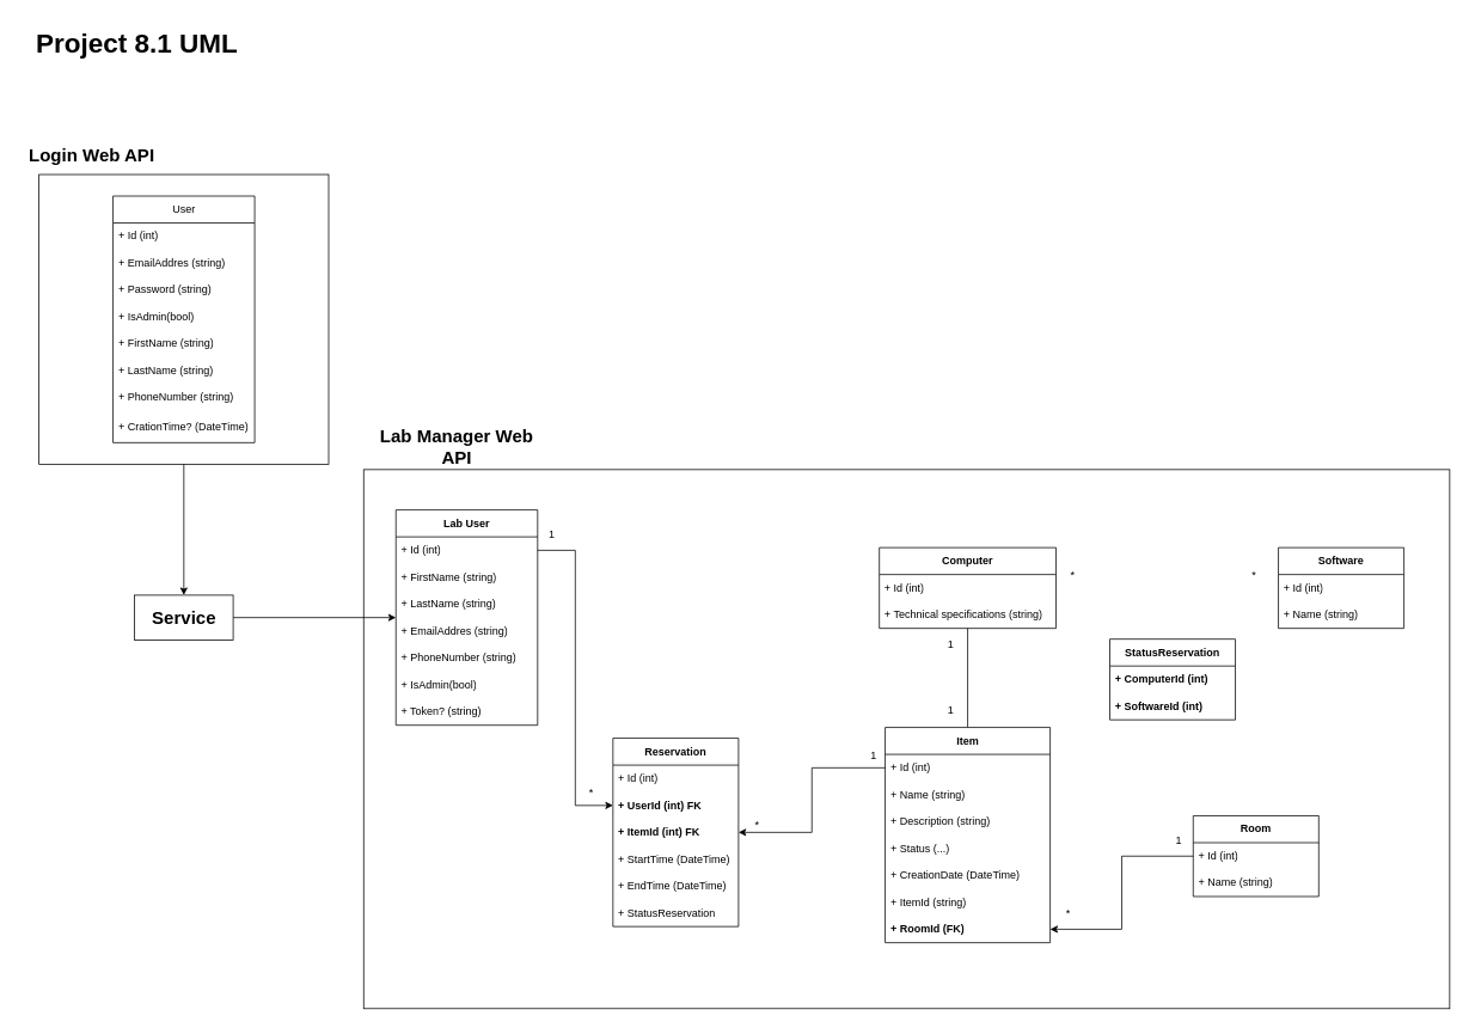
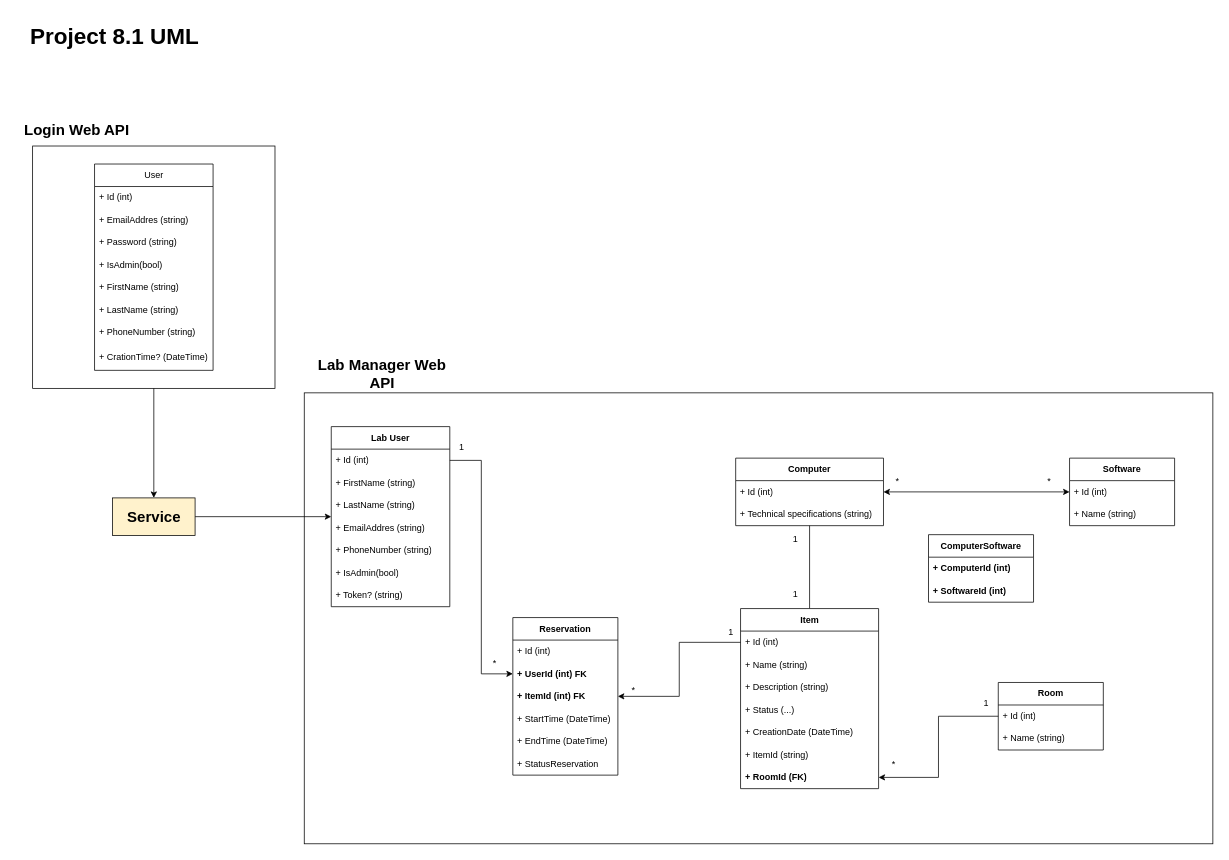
  <mxCell id="0" />
  <mxCell id="1" parent="0" />
  <mxCell id="2" value="" style="rounded=0;whiteSpace=wrap;html=1;" vertex="1" parent="1"><mxGeometry x="405" y="523" width="1211" height="601" as="geometry" /></mxCell>
  <mxCell id="3" style="edgeStyle=orthogonalEdgeStyle;rounded=0;orthogonalLoop=1;jettySize=auto;html=1;" parent="1" source="4" target="17" edge="1"><mxGeometry relative="1" as="geometry" /></mxCell>
  <mxCell id="4" value="" style="whiteSpace=wrap;html=1;aspect=fixed;fillColor=none;movable=1;resizable=1;rotatable=1;deletable=1;editable=1;locked=0;connectable=1;" parent="1" vertex="1"><mxGeometry x="43" y="194" width="323" height="323" as="geometry" /></mxCell>
  <mxCell id="5" value="User" style="swimlane;fontStyle=0;childLayout=stackLayout;horizontal=1;startSize=30;horizontalStack=0;resizeParent=1;resizeParentMax=0;resizeLast=0;collapsible=1;marginBottom=0;whiteSpace=wrap;html=1;" parent="1" vertex="1"><mxGeometry x="125.5" y="218" width="158" height="275" as="geometry" /></mxCell>
  <mxCell id="6" value="+ Id (int)" style="text;strokeColor=none;fillColor=none;align=left;verticalAlign=middle;spacingLeft=4;spacingRight=4;overflow=hidden;points=[[0,0.5],[1,0.5]];portConstraint=eastwest;rotatable=0;whiteSpace=wrap;html=1;" parent="5" vertex="1"><mxGeometry y="30" width="158" height="30" as="geometry" /></mxCell>
  <mxCell id="7" value="+ EmailAddres (string)" style="text;strokeColor=none;fillColor=none;align=left;verticalAlign=middle;spacingLeft=4;spacingRight=4;overflow=hidden;points=[[0,0.5],[1,0.5]];portConstraint=eastwest;rotatable=0;whiteSpace=wrap;html=1;" parent="5" vertex="1"><mxGeometry y="60" width="158" height="30" as="geometry" /></mxCell>
  <mxCell id="8" value="+ Password (string)" style="text;strokeColor=none;fillColor=none;align=left;verticalAlign=middle;spacingLeft=4;spacingRight=4;overflow=hidden;points=[[0,0.5],[1,0.5]];portConstraint=eastwest;rotatable=0;whiteSpace=wrap;html=1;" parent="5" vertex="1"><mxGeometry y="90" width="158" height="30" as="geometry" /></mxCell>
  <mxCell id="9" value="+ IsAdmin(bool)" style="text;strokeColor=none;fillColor=none;align=left;verticalAlign=middle;spacingLeft=4;spacingRight=4;overflow=hidden;points=[[0,0.5],[1,0.5]];portConstraint=eastwest;rotatable=0;whiteSpace=wrap;html=1;" parent="5" vertex="1"><mxGeometry y="120" width="158" height="30" as="geometry" /></mxCell>
  <mxCell id="10" value="+ FirstName (string)" style="text;strokeColor=none;fillColor=none;align=left;verticalAlign=middle;spacingLeft=4;spacingRight=4;overflow=hidden;points=[[0,0.5],[1,0.5]];portConstraint=eastwest;rotatable=0;whiteSpace=wrap;html=1;" parent="5" vertex="1"><mxGeometry y="150" width="158" height="30" as="geometry" /></mxCell>
  <mxCell id="11" value="+ LastName (string)" style="text;strokeColor=none;fillColor=none;align=left;verticalAlign=middle;spacingLeft=4;spacingRight=4;overflow=hidden;points=[[0,0.5],[1,0.5]];portConstraint=eastwest;rotatable=0;whiteSpace=wrap;html=1;" parent="5" vertex="1"><mxGeometry y="180" width="158" height="30" as="geometry" /></mxCell>
  <mxCell id="12" value="+ PhoneNumber (string)" style="text;strokeColor=none;fillColor=none;align=left;verticalAlign=middle;spacingLeft=4;spacingRight=4;overflow=hidden;points=[[0,0.5],[1,0.5]];portConstraint=eastwest;rotatable=0;whiteSpace=wrap;html=1;" parent="5" vertex="1"><mxGeometry y="210" width="158" height="30" as="geometry" /></mxCell>
  <mxCell id="13" value="+ CrationTime? (DateTime)" style="text;strokeColor=none;fillColor=none;align=left;verticalAlign=middle;spacingLeft=4;spacingRight=4;overflow=hidden;points=[[0,0.5],[1,0.5]];portConstraint=eastwest;rotatable=0;whiteSpace=wrap;html=1;" parent="5" vertex="1"><mxGeometry y="240" width="158" height="35" as="geometry" /></mxCell>
  <mxCell id="14" value="&lt;b&gt;&lt;font style=&quot;font-size: 30px;&quot;&gt;Project 8.1 UML&lt;/font&gt;&lt;/b&gt;" style="text;html=1;strokeColor=none;fillColor=none;align=center;verticalAlign=middle;whiteSpace=wrap;rounded=0;movable=1;resizable=1;rotatable=1;deletable=1;editable=1;locked=0;connectable=1;" parent="1" vertex="1"><mxGeometry x="20.5" y="20" width="263" height="53" as="geometry" /></mxCell>
  <mxCell id="15" value="&lt;b&gt;&lt;font style=&quot;font-size: 20px;&quot;&gt;Login Web API&lt;/font&gt;&lt;/b&gt;" style="text;html=1;strokeColor=none;fillColor=none;align=center;verticalAlign=middle;whiteSpace=wrap;rounded=0;" parent="1" vertex="1"><mxGeometry x="23" y="157" width="158" height="30" as="geometry" /></mxCell>
  <mxCell id="16" style="edgeStyle=orthogonalEdgeStyle;rounded=0;orthogonalLoop=1;jettySize=auto;html=1;" edge="1" parent="1" source="17" target="19"><mxGeometry relative="1" as="geometry" /></mxCell>
- <mxCell id="17" value="&lt;b&gt;&lt;font style=&quot;font-size: 20px;&quot;&gt;Service&lt;/font&gt;&lt;/b&gt;" style="html=1;whiteSpace=wrap;" parent="1" vertex="1"><mxGeometry x="149.5" y="663" width="110" height="50" as="geometry" /></mxCell>
+ <mxCell id="17" value="&lt;b&gt;&lt;font style=&quot;font-size: 20px;&quot;&gt;Service&lt;/font&gt;&lt;/b&gt;" style="html=1;whiteSpace=wrap;fillColor=#fff2cc;" parent="1" vertex="1"><mxGeometry x="149.5" y="663" width="110" height="50" as="geometry" /></mxCell>
  <mxCell id="18" value="&lt;b&gt;&lt;font style=&quot;font-size: 20px;&quot;&gt;Lab Manager Web API&lt;/font&gt;&lt;/b&gt;" style="text;html=1;strokeColor=none;fillColor=none;align=center;verticalAlign=middle;whiteSpace=wrap;rounded=0;" parent="1" vertex="1"><mxGeometry x="405" y="482" width="208" height="30" as="geometry" /></mxCell>
  <mxCell id="19" value="&lt;b&gt;Lab User&lt;/b&gt;" style="swimlane;fontStyle=0;childLayout=stackLayout;horizontal=1;startSize=30;horizontalStack=0;resizeParent=1;resizeParentMax=0;resizeLast=0;collapsible=1;marginBottom=0;whiteSpace=wrap;html=1;" parent="1" vertex="1"><mxGeometry x="441" y="568" width="158" height="240" as="geometry" /></mxCell>
  <mxCell id="20" value="+ Id (int)" style="text;strokeColor=none;fillColor=none;align=left;verticalAlign=middle;spacingLeft=4;spacingRight=4;overflow=hidden;points=[[0,0.5],[1,0.5]];portConstraint=eastwest;rotatable=0;whiteSpace=wrap;html=1;" parent="19" vertex="1"><mxGeometry y="30" width="158" height="30" as="geometry" /></mxCell>
  <mxCell id="21" value="+ FirstName (string)" style="text;strokeColor=none;fillColor=none;align=left;verticalAlign=middle;spacingLeft=4;spacingRight=4;overflow=hidden;points=[[0,0.5],[1,0.5]];portConstraint=eastwest;rotatable=0;whiteSpace=wrap;html=1;" parent="19" vertex="1"><mxGeometry y="60" width="158" height="30" as="geometry" /></mxCell>
  <mxCell id="22" value="+ LastName (string)" style="text;strokeColor=none;fillColor=none;align=left;verticalAlign=middle;spacingLeft=4;spacingRight=4;overflow=hidden;points=[[0,0.5],[1,0.5]];portConstraint=eastwest;rotatable=0;whiteSpace=wrap;html=1;" parent="19" vertex="1"><mxGeometry y="90" width="158" height="30" as="geometry" /></mxCell>
  <mxCell id="23" value="+ EmailAddres (string)" style="text;strokeColor=none;fillColor=none;align=left;verticalAlign=middle;spacingLeft=4;spacingRight=4;overflow=hidden;points=[[0,0.5],[1,0.5]];portConstraint=eastwest;rotatable=0;whiteSpace=wrap;html=1;" parent="19" vertex="1"><mxGeometry y="120" width="158" height="30" as="geometry" /></mxCell>
  <mxCell id="24" value="+ PhoneNumber (string)" style="text;strokeColor=none;fillColor=none;align=left;verticalAlign=middle;spacingLeft=4;spacingRight=4;overflow=hidden;points=[[0,0.5],[1,0.5]];portConstraint=eastwest;rotatable=0;whiteSpace=wrap;html=1;" parent="19" vertex="1"><mxGeometry y="150" width="158" height="30" as="geometry" /></mxCell>
  <mxCell id="25" value="+ IsAdmin(bool)" style="text;strokeColor=none;fillColor=none;align=left;verticalAlign=middle;spacingLeft=4;spacingRight=4;overflow=hidden;points=[[0,0.5],[1,0.5]];portConstraint=eastwest;rotatable=0;whiteSpace=wrap;html=1;" parent="19" vertex="1"><mxGeometry y="180" width="158" height="30" as="geometry" /></mxCell>
  <mxCell id="26" value="+ Token? (string)" style="text;strokeColor=none;fillColor=none;align=left;verticalAlign=middle;spacingLeft=4;spacingRight=4;overflow=hidden;points=[[0,0.5],[1,0.5]];portConstraint=eastwest;rotatable=0;whiteSpace=wrap;html=1;" parent="19" vertex="1"><mxGeometry y="210" width="158" height="30" as="geometry" /></mxCell>
  <mxCell id="27" style="edgeStyle=orthogonalEdgeStyle;rounded=0;orthogonalLoop=1;jettySize=auto;html=1;endArrow=none;endFill=0;" parent="1" source="28" target="52" edge="1"><mxGeometry relative="1" as="geometry" /></mxCell>
  <mxCell id="28" value="&lt;b&gt;Item&lt;/b&gt;" style="swimlane;fontStyle=0;childLayout=stackLayout;horizontal=1;startSize=30;horizontalStack=0;resizeParent=1;resizeParentMax=0;resizeLast=0;collapsible=1;marginBottom=0;whiteSpace=wrap;html=1;" parent="1" vertex="1"><mxGeometry x="986.5" y="810.5" width="184" height="240" as="geometry" /></mxCell>
  <mxCell id="29" value="+ Id (int)" style="text;strokeColor=none;fillColor=none;align=left;verticalAlign=middle;spacingLeft=4;spacingRight=4;overflow=hidden;points=[[0,0.5],[1,0.5]];portConstraint=eastwest;rotatable=0;whiteSpace=wrap;html=1;" parent="28" vertex="1"><mxGeometry y="30" width="184" height="30" as="geometry" /></mxCell>
  <mxCell id="30" value="+ Name (string)" style="text;strokeColor=none;fillColor=none;align=left;verticalAlign=middle;spacingLeft=4;spacingRight=4;overflow=hidden;points=[[0,0.5],[1,0.5]];portConstraint=eastwest;rotatable=0;whiteSpace=wrap;html=1;" parent="28" vertex="1"><mxGeometry y="60" width="184" height="30" as="geometry" /></mxCell>
  <mxCell id="31" value="+ Description (string)" style="text;strokeColor=none;fillColor=none;align=left;verticalAlign=middle;spacingLeft=4;spacingRight=4;overflow=hidden;points=[[0,0.5],[1,0.5]];portConstraint=eastwest;rotatable=0;whiteSpace=wrap;html=1;" parent="28" vertex="1"><mxGeometry y="90" width="184" height="30" as="geometry" /></mxCell>
  <mxCell id="32" value="+ Status (...)" style="text;strokeColor=none;fillColor=none;align=left;verticalAlign=middle;spacingLeft=4;spacingRight=4;overflow=hidden;points=[[0,0.5],[1,0.5]];portConstraint=eastwest;rotatable=0;whiteSpace=wrap;html=1;" vertex="1" parent="28"><mxGeometry y="120" width="184" height="30" as="geometry" /></mxCell>
  <mxCell id="33" value="+ CreationDate (DateTime)" style="text;strokeColor=none;fillColor=none;align=left;verticalAlign=middle;spacingLeft=4;spacingRight=4;overflow=hidden;points=[[0,0.5],[1,0.5]];portConstraint=eastwest;rotatable=0;whiteSpace=wrap;html=1;" parent="28" vertex="1"><mxGeometry y="150" width="184" height="30" as="geometry" /></mxCell>
  <mxCell id="34" value="+ ItemId (string)" style="text;strokeColor=none;fillColor=none;align=left;verticalAlign=middle;spacingLeft=4;spacingRight=4;overflow=hidden;points=[[0,0.5],[1,0.5]];portConstraint=eastwest;rotatable=0;whiteSpace=wrap;html=1;" parent="28" vertex="1"><mxGeometry y="180" width="184" height="30" as="geometry" /></mxCell>
  <mxCell id="35" value="&lt;b&gt;+ RoomId (FK)&lt;/b&gt;" style="text;strokeColor=none;fillColor=none;align=left;verticalAlign=middle;spacingLeft=4;spacingRight=4;overflow=hidden;points=[[0,0.5],[1,0.5]];portConstraint=eastwest;rotatable=0;whiteSpace=wrap;html=1;" vertex="1" parent="28"><mxGeometry y="210" width="184" height="30" as="geometry" /></mxCell>
  <mxCell id="36" value="&lt;b&gt;Reservation&lt;/b&gt;" style="swimlane;fontStyle=0;childLayout=stackLayout;horizontal=1;startSize=30;horizontalStack=0;resizeParent=1;resizeParentMax=0;resizeLast=0;collapsible=1;marginBottom=0;whiteSpace=wrap;html=1;" parent="1" vertex="1"><mxGeometry x="683" y="822.5" width="140" height="210" as="geometry" /></mxCell>
  <mxCell id="37" value="+ Id (int)" style="text;strokeColor=none;fillColor=none;align=left;verticalAlign=middle;spacingLeft=4;spacingRight=4;overflow=hidden;points=[[0,0.5],[1,0.5]];portConstraint=eastwest;rotatable=0;whiteSpace=wrap;html=1;" parent="36" vertex="1"><mxGeometry y="30" width="140" height="30" as="geometry" /></mxCell>
  <mxCell id="38" value="&lt;b&gt;+ UserId (int) FK&lt;/b&gt;" style="text;strokeColor=none;fillColor=none;align=left;verticalAlign=middle;spacingLeft=4;spacingRight=4;overflow=hidden;points=[[0,0.5],[1,0.5]];portConstraint=eastwest;rotatable=0;whiteSpace=wrap;html=1;" parent="36" vertex="1"><mxGeometry y="60" width="140" height="30" as="geometry" /></mxCell>
  <mxCell id="39" value="&lt;b&gt;+ ItemId (int) FK&lt;/b&gt;" style="text;strokeColor=none;fillColor=none;align=left;verticalAlign=middle;spacingLeft=4;spacingRight=4;overflow=hidden;points=[[0,0.5],[1,0.5]];portConstraint=eastwest;rotatable=0;whiteSpace=wrap;html=1;" parent="36" vertex="1"><mxGeometry y="90" width="140" height="30" as="geometry" /></mxCell>
  <mxCell id="40" value="+ StartTime (DateTime)" style="text;strokeColor=none;fillColor=none;align=left;verticalAlign=middle;spacingLeft=4;spacingRight=4;overflow=hidden;points=[[0,0.5],[1,0.5]];portConstraint=eastwest;rotatable=0;whiteSpace=wrap;html=1;" parent="36" vertex="1"><mxGeometry y="120" width="140" height="30" as="geometry" /></mxCell>
  <mxCell id="41" value="+ EndTime (DateTime)" style="text;strokeColor=none;fillColor=none;align=left;verticalAlign=middle;spacingLeft=4;spacingRight=4;overflow=hidden;points=[[0,0.5],[1,0.5]];portConstraint=eastwest;rotatable=0;whiteSpace=wrap;html=1;" vertex="1" parent="36"><mxGeometry y="150" width="140" height="30" as="geometry" /></mxCell>
  <mxCell id="42" value="+ StatusReservation" style="text;strokeColor=none;fillColor=none;align=left;verticalAlign=middle;spacingLeft=4;spacingRight=4;overflow=hidden;points=[[0,0.5],[1,0.5]];portConstraint=eastwest;rotatable=0;whiteSpace=wrap;html=1;" vertex="1" parent="36"><mxGeometry y="180" width="140" height="30" as="geometry" /></mxCell>
  <mxCell id="43" value="&lt;b&gt;Room&lt;/b&gt;" style="swimlane;fontStyle=0;childLayout=stackLayout;horizontal=1;startSize=30;horizontalStack=0;resizeParent=1;resizeParentMax=0;resizeLast=0;collapsible=1;marginBottom=0;whiteSpace=wrap;html=1;" parent="1" vertex="1"><mxGeometry x="1330" y="909" width="140" height="90" as="geometry" /></mxCell>
  <mxCell id="44" value="+ Id (int)" style="text;strokeColor=none;fillColor=none;align=left;verticalAlign=middle;spacingLeft=4;spacingRight=4;overflow=hidden;points=[[0,0.5],[1,0.5]];portConstraint=eastwest;rotatable=0;whiteSpace=wrap;html=1;" parent="43" vertex="1"><mxGeometry y="30" width="140" height="30" as="geometry" /></mxCell>
  <mxCell id="45" value="+ Name (string)" style="text;strokeColor=none;fillColor=none;align=left;verticalAlign=middle;spacingLeft=4;spacingRight=4;overflow=hidden;points=[[0,0.5],[1,0.5]];portConstraint=eastwest;rotatable=0;whiteSpace=wrap;html=1;" parent="43" vertex="1"><mxGeometry y="60" width="140" height="30" as="geometry" /></mxCell>
  <mxCell id="46" value="&lt;b&gt;Software&lt;/b&gt;" style="swimlane;fontStyle=0;childLayout=stackLayout;horizontal=1;startSize=30;horizontalStack=0;resizeParent=1;resizeParentMax=0;resizeLast=0;collapsible=1;marginBottom=0;whiteSpace=wrap;html=1;" parent="1" vertex="1"><mxGeometry x="1425" y="610" width="140" height="90" as="geometry" /></mxCell>
  <mxCell id="47" value="+ Id (int)" style="text;strokeColor=none;fillColor=none;align=left;verticalAlign=middle;spacingLeft=4;spacingRight=4;overflow=hidden;points=[[0,0.5],[1,0.5]];portConstraint=eastwest;rotatable=0;whiteSpace=wrap;html=1;" parent="46" vertex="1"><mxGeometry y="30" width="140" height="30" as="geometry" /></mxCell>
  <mxCell id="48" value="+ Name (string)" style="text;strokeColor=none;fillColor=none;align=left;verticalAlign=middle;spacingLeft=4;spacingRight=4;overflow=hidden;points=[[0,0.5],[1,0.5]];portConstraint=eastwest;rotatable=0;whiteSpace=wrap;html=1;" parent="46" vertex="1"><mxGeometry y="60" width="140" height="30" as="geometry" /></mxCell>
  <mxCell id="49" value="*" style="text;html=1;strokeColor=none;fillColor=none;align=center;verticalAlign=middle;whiteSpace=wrap;rounded=0;" parent="1" vertex="1"><mxGeometry x="814" y="904" width="60" height="30" as="geometry" /></mxCell>
  <mxCell id="50" value="1" style="text;html=1;strokeColor=none;fillColor=none;align=center;verticalAlign=middle;whiteSpace=wrap;rounded=0;" parent="1" vertex="1"><mxGeometry x="944" y="827" width="60" height="30" as="geometry" /></mxCell>
+ <mxCell id="51" style="edgeStyle=orthogonalEdgeStyle;rounded=0;orthogonalLoop=1;jettySize=auto;html=1;endArrow=classic;endFill=1;startArrow=classic;startFill=1;" parent="1" source="52" target="46" edge="1"><mxGeometry relative="1" as="geometry" /></mxCell>
  <mxCell id="52" value="&lt;b&gt;Computer&lt;/b&gt;" style="swimlane;fontStyle=0;childLayout=stackLayout;horizontal=1;startSize=30;horizontalStack=0;resizeParent=1;resizeParentMax=0;resizeLast=0;collapsible=1;marginBottom=0;whiteSpace=wrap;html=1;" parent="1" vertex="1"><mxGeometry x="980" y="610" width="197" height="90" as="geometry" /></mxCell>
  <mxCell id="53" value="+ Id (int) " style="text;strokeColor=none;fillColor=none;align=left;verticalAlign=middle;spacingLeft=4;spacingRight=4;overflow=hidden;points=[[0,0.5],[1,0.5]];portConstraint=eastwest;rotatable=0;whiteSpace=wrap;html=1;" parent="52" vertex="1"><mxGeometry y="30" width="197" height="30" as="geometry" /></mxCell>
  <mxCell id="54" value="+ Technical specifications (string)" style="text;strokeColor=none;fillColor=none;align=left;verticalAlign=middle;spacingLeft=4;spacingRight=4;overflow=hidden;points=[[0,0.5],[1,0.5]];portConstraint=eastwest;rotatable=0;whiteSpace=wrap;html=1;" parent="52" vertex="1"><mxGeometry y="60" width="197" height="30" as="geometry" /></mxCell>
  <mxCell id="55" value="1" style="text;html=1;strokeColor=none;fillColor=none;align=center;verticalAlign=middle;whiteSpace=wrap;rounded=0;" parent="1" vertex="1"><mxGeometry x="1029.5" y="776" width="60" height="30" as="geometry" /></mxCell>
  <mxCell id="56" value="1" style="text;html=1;strokeColor=none;fillColor=none;align=center;verticalAlign=middle;whiteSpace=wrap;rounded=0;" parent="1" vertex="1"><mxGeometry x="1029.5" y="703" width="60" height="30" as="geometry" /></mxCell>
  <mxCell id="57" value="*" style="text;html=1;strokeColor=none;fillColor=none;align=center;verticalAlign=middle;whiteSpace=wrap;rounded=0;" parent="1" vertex="1"><mxGeometry x="1160.5" y="1002.5" width="60" height="30" as="geometry" /></mxCell>
  <mxCell id="58" value="1" style="text;html=1;strokeColor=none;fillColor=none;align=center;verticalAlign=middle;whiteSpace=wrap;rounded=0;" parent="1" vertex="1"><mxGeometry x="1284" y="922" width="60" height="30" as="geometry" /></mxCell>
  <mxCell id="59" value="*" style="text;html=1;strokeColor=none;fillColor=none;align=center;verticalAlign=middle;whiteSpace=wrap;rounded=0;" parent="1" vertex="1"><mxGeometry x="1368" y="625.5" width="60" height="30" as="geometry" /></mxCell>
  <mxCell id="60" value="*" style="text;html=1;strokeColor=none;fillColor=none;align=center;verticalAlign=middle;whiteSpace=wrap;rounded=0;" parent="1" vertex="1"><mxGeometry x="1166" y="625.5" width="60" height="30" as="geometry" /></mxCell>
- <mxCell id="61" value="&lt;b&gt;StatusReservation&lt;/b&gt;" style="swimlane;fontStyle=0;childLayout=stackLayout;horizontal=1;startSize=30;horizontalStack=0;resizeParent=1;resizeParentMax=0;resizeLast=0;collapsible=1;marginBottom=0;whiteSpace=wrap;html=1;" vertex="1" parent="1"><mxGeometry x="1237" y="712" width="140" height="90" as="geometry" /></mxCell>
+ <mxCell id="61" value="&lt;b&gt;ComputerSoftware&lt;/b&gt;" style="swimlane;fontStyle=0;childLayout=stackLayout;horizontal=1;startSize=30;horizontalStack=0;resizeParent=1;resizeParentMax=0;resizeLast=0;collapsible=1;marginBottom=0;whiteSpace=wrap;html=1;" vertex="1" parent="1"><mxGeometry x="1237" y="712" width="140" height="90" as="geometry" /></mxCell>
  <mxCell id="62" value="&lt;b&gt;+ ComputerId (int)&lt;/b&gt;" style="text;strokeColor=none;fillColor=none;align=left;verticalAlign=middle;spacingLeft=4;spacingRight=4;overflow=hidden;points=[[0,0.5],[1,0.5]];portConstraint=eastwest;rotatable=0;whiteSpace=wrap;html=1;" vertex="1" parent="61"><mxGeometry y="30" width="140" height="30" as="geometry" /></mxCell>
  <mxCell id="63" value="&lt;b&gt;+ SoftwareId (int)&lt;/b&gt;" style="text;strokeColor=none;fillColor=none;align=left;verticalAlign=middle;spacingLeft=4;spacingRight=4;overflow=hidden;points=[[0,0.5],[1,0.5]];portConstraint=eastwest;rotatable=0;whiteSpace=wrap;html=1;" vertex="1" parent="61"><mxGeometry y="60" width="140" height="30" as="geometry" /></mxCell>
  <mxCell id="64" style="edgeStyle=orthogonalEdgeStyle;rounded=0;orthogonalLoop=1;jettySize=auto;html=1;endArrow=classic;endFill=1;" edge="1" parent="1" source="20" target="38"><mxGeometry relative="1" as="geometry" /></mxCell>
  <mxCell id="65" style="edgeStyle=orthogonalEdgeStyle;rounded=0;orthogonalLoop=1;jettySize=auto;html=1;endArrow=classic;endFill=1;" edge="1" parent="1" source="29" target="39"><mxGeometry relative="1" as="geometry" /></mxCell>
  <mxCell id="66" value="1" style="text;html=1;strokeColor=none;fillColor=none;align=center;verticalAlign=middle;whiteSpace=wrap;rounded=0;" vertex="1" parent="1"><mxGeometry x="585" y="580" width="60" height="30" as="geometry" /></mxCell>
  <mxCell id="67" value="*" style="text;html=1;strokeColor=none;fillColor=none;align=center;verticalAlign=middle;whiteSpace=wrap;rounded=0;" vertex="1" parent="1"><mxGeometry x="629" y="868" width="60" height="30" as="geometry" /></mxCell>
  <mxCell id="68" style="edgeStyle=orthogonalEdgeStyle;rounded=0;orthogonalLoop=1;jettySize=auto;html=1;" edge="1" parent="1" source="44" target="35"><mxGeometry relative="1" as="geometry" /></mxCell>
